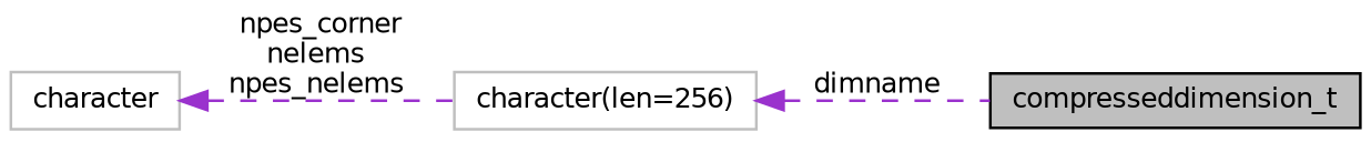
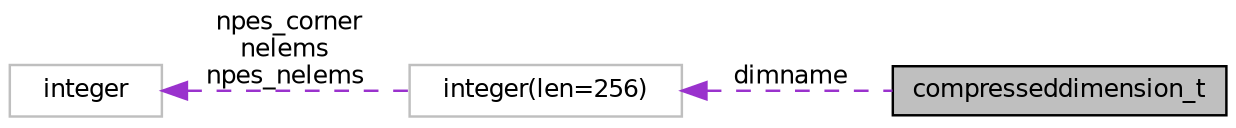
  digraph {
    rankdir=LR
    node [color=grey75 fillcolor=white fontname=Helvetica fontsize=10 shape=record style=filled]
    edge [color=darkorchid3 dir=back fontname=Helvetica fontsize=10 labelfontname=Helvetica labelfontsize=10 style=dashed]
    n1 [color=black fillcolor=grey75 fontcolor=black height=0.2 label=compresseddimension_t width=0.4]
-   n2 [height=0.2 label="character(len=256)" width=0.4]
-   n3 [height=0.2 label=character width=0.4]
+   n2 [height=0.2 label="integer(len=256)" width=0.4]
+   n3 [height=0.2 label=integer width=0.4]
    n2 -> n1 [label=" dimname"]
    n3 -> n2 [label=" npes_corner\nnelems\nnpes_nelems"]
  }
